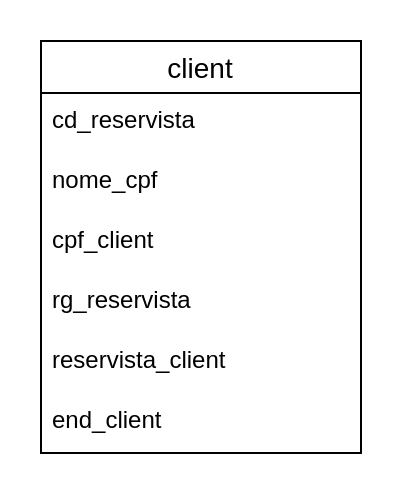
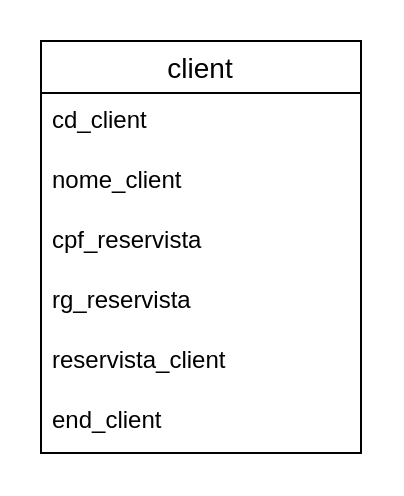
  <mxCell id="0" />
  <mxCell id="1" parent="0" />
  <mxCell id="2" value="client" style="swimlane;fontStyle=0;childLayout=stackLayout;horizontal=1;startSize=26;horizontalStack=0;resizeParent=1;resizeParentMax=0;resizeLast=0;collapsible=1;marginBottom=0;align=center;fontSize=14;" parent="1" vertex="1"><mxGeometry x="20" y="20" width="160" height="206" as="geometry" /></mxCell>
- <mxCell id="3" value="cd_reservista" style="text;strokeColor=none;fillColor=none;spacingLeft=4;spacingRight=4;overflow=hidden;rotatable=0;points=[[0,0.5],[1,0.5]];portConstraint=eastwest;fontSize=12;" parent="2" vertex="1"><mxGeometry y="26" width="160" height="30" as="geometry" /></mxCell>
- <mxCell id="4" value="nome_cpf" style="text;strokeColor=none;fillColor=none;spacingLeft=4;spacingRight=4;overflow=hidden;rotatable=0;points=[[0,0.5],[1,0.5]];portConstraint=eastwest;fontSize=12;" parent="2" vertex="1"><mxGeometry y="56" width="160" height="30" as="geometry" /></mxCell>
- <mxCell id="5" value="cpf_client" style="text;strokeColor=none;fillColor=none;spacingLeft=4;spacingRight=4;overflow=hidden;rotatable=0;points=[[0,0.5],[1,0.5]];portConstraint=eastwest;fontSize=12;" parent="2" vertex="1"><mxGeometry y="86" width="160" height="30" as="geometry" /></mxCell>
+ <mxCell id="3" value="cd_client" style="text;strokeColor=none;fillColor=none;spacingLeft=4;spacingRight=4;overflow=hidden;rotatable=0;points=[[0,0.5],[1,0.5]];portConstraint=eastwest;fontSize=12;" parent="2" vertex="1"><mxGeometry y="26" width="160" height="30" as="geometry" /></mxCell>
+ <mxCell id="4" value="nome_client" style="text;strokeColor=none;fillColor=none;spacingLeft=4;spacingRight=4;overflow=hidden;rotatable=0;points=[[0,0.5],[1,0.5]];portConstraint=eastwest;fontSize=12;" parent="2" vertex="1"><mxGeometry y="56" width="160" height="30" as="geometry" /></mxCell>
+ <mxCell id="5" value="cpf_reservista" style="text;strokeColor=none;fillColor=none;spacingLeft=4;spacingRight=4;overflow=hidden;rotatable=0;points=[[0,0.5],[1,0.5]];portConstraint=eastwest;fontSize=12;" parent="2" vertex="1"><mxGeometry y="86" width="160" height="30" as="geometry" /></mxCell>
  <mxCell id="6" value="rg_reservista" style="text;strokeColor=none;fillColor=none;spacingLeft=4;spacingRight=4;overflow=hidden;rotatable=0;points=[[0,0.5],[1,0.5]];portConstraint=eastwest;fontSize=12;" parent="2" vertex="1"><mxGeometry y="116" width="160" height="30" as="geometry" /></mxCell>
  <mxCell id="7" value="reservista_client" style="text;strokeColor=none;fillColor=none;spacingLeft=4;spacingRight=4;overflow=hidden;rotatable=0;points=[[0,0.5],[1,0.5]];portConstraint=eastwest;fontSize=12;" parent="2" vertex="1"><mxGeometry y="146" width="160" height="30" as="geometry" /></mxCell>
  <mxCell id="8" value="end_client" style="text;strokeColor=none;fillColor=none;spacingLeft=4;spacingRight=4;overflow=hidden;rotatable=0;points=[[0,0.5],[1,0.5]];portConstraint=eastwest;fontSize=12;" parent="2" vertex="1"><mxGeometry y="176" width="160" height="30" as="geometry" /></mxCell>
